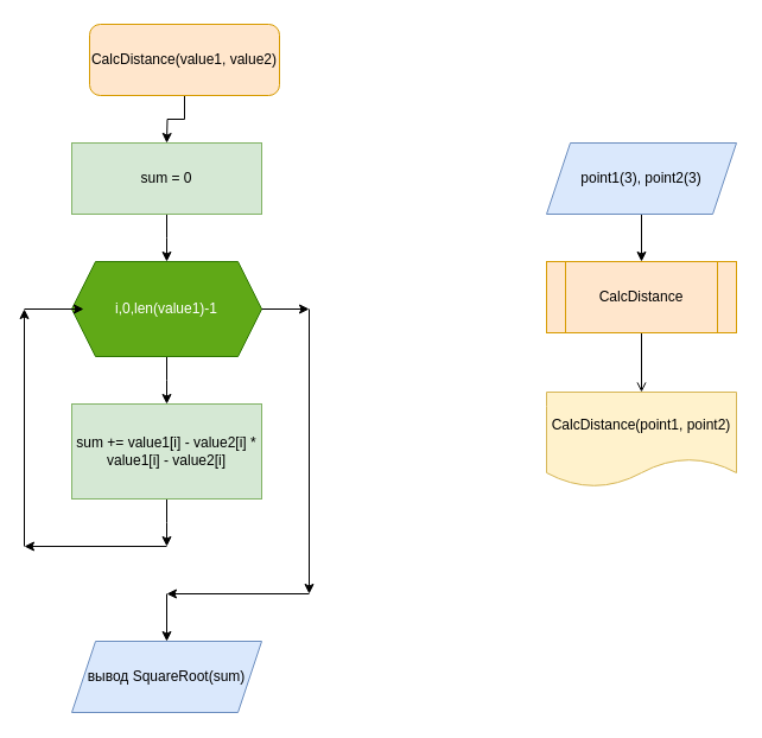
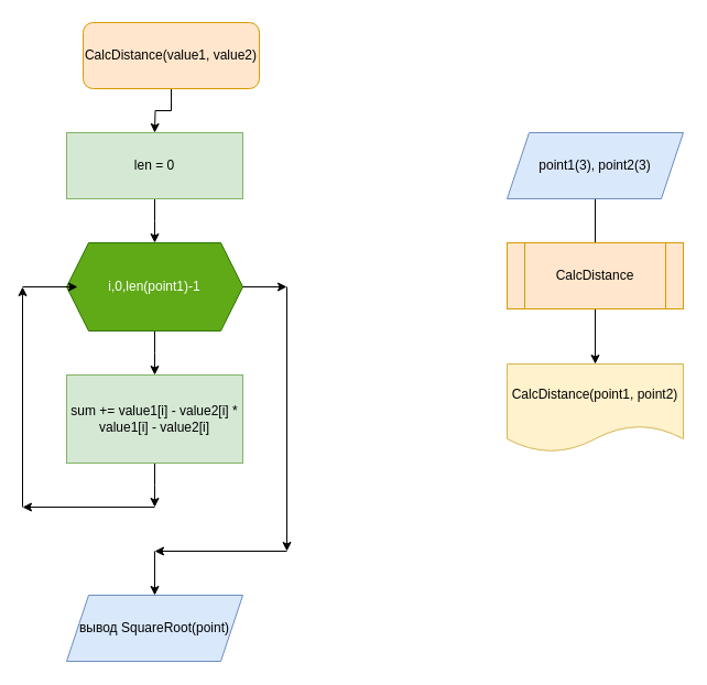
  <mxCell id="0" />
  <mxCell id="1" parent="0" />
- <mxCell id="2" style="edgeStyle=orthogonalEdgeStyle;rounded=0;orthogonalLoop=1;jettySize=auto;html=1;entryX=0.5;entryY=0;entryDx=0;entryDy=0;" parent="1" source="3" target="5" edge="1"><mxGeometry relative="1" as="geometry" /></mxCell>
+ <mxCell id="2" style="edgeStyle=orthogonalEdgeStyle;rounded=0;orthogonalLoop=1;jettySize=auto;html=1;entryX=0.5;entryY=0;entryDx=0;entryDy=0;endArrow=none;" parent="1" source="3" target="5" edge="1"><mxGeometry relative="1" as="geometry" /></mxCell>
  <mxCell id="3" value="point1(3), point2(3)" style="shape=parallelogram;perimeter=parallelogramPerimeter;whiteSpace=wrap;html=1;fixedSize=1;fillColor=#dae8fc;strokeColor=#6c8ebf;" parent="1" vertex="1"><mxGeometry x="460" y="120" width="160" height="60" as="geometry" /></mxCell>
- <mxCell id="4" style="edgeStyle=orthogonalEdgeStyle;rounded=0;orthogonalLoop=1;jettySize=auto;html=1;entryX=0.5;entryY=0;entryDx=0;entryDy=0;endArrow=open;" parent="1" source="5" target="8" edge="1"><mxGeometry relative="1" as="geometry" /></mxCell>
+ <mxCell id="4" style="edgeStyle=orthogonalEdgeStyle;rounded=0;orthogonalLoop=1;jettySize=auto;html=1;entryX=0.5;entryY=0;entryDx=0;entryDy=0;" parent="1" source="5" target="8" edge="1"><mxGeometry relative="1" as="geometry" /></mxCell>
  <mxCell id="5" value="CalcDistance" style="shape=process;whiteSpace=wrap;html=1;backgroundOutline=1;fillColor=#ffe6cc;strokeColor=#d79b00;" parent="1" vertex="1"><mxGeometry x="460" y="220" width="160" height="60" as="geometry" /></mxCell>
  <mxCell id="6" style="edgeStyle=orthogonalEdgeStyle;rounded=0;orthogonalLoop=1;jettySize=auto;html=1;entryX=0.5;entryY=0;entryDx=0;entryDy=0;" parent="1" source="7" edge="1"><mxGeometry relative="1" as="geometry"><mxPoint x="140" y="120" as="targetPoint" /></mxGeometry></mxCell>
  <mxCell id="7" value="CalcDistance(value1, value2)" style="rounded=1;whiteSpace=wrap;html=1;fillColor=#ffe6cc;strokeColor=#d79b00;" parent="1" vertex="1"><mxGeometry x="75" y="20" width="160" height="60" as="geometry" /></mxCell>
  <mxCell id="8" value="CalcDistance(point1, point2)" style="shape=document;whiteSpace=wrap;html=1;boundedLbl=1;fillColor=#fff2cc;strokeColor=#d6b656;" parent="1" vertex="1"><mxGeometry x="460" y="330" width="160" height="80" as="geometry" /></mxCell>
  <mxCell id="9" style="edgeStyle=orthogonalEdgeStyle;rounded=0;orthogonalLoop=1;jettySize=auto;html=1;fontFamily=Helvetica;" parent="1" source="10" edge="1"><mxGeometry relative="1" as="geometry"><mxPoint x="140" y="220" as="targetPoint" /></mxGeometry></mxCell>
- <mxCell id="10" value="sum = 0" style="rounded=0;whiteSpace=wrap;html=1;fillColor=#d5e8d4;strokeColor=#82b366;" parent="1" vertex="1"><mxGeometry x="60" y="120" width="160" height="60" as="geometry" /></mxCell>
+ <mxCell id="10" value="len = 0" style="rounded=0;whiteSpace=wrap;html=1;fillColor=#d5e8d4;strokeColor=#82b366;" parent="1" vertex="1"><mxGeometry x="60" y="120" width="160" height="60" as="geometry" /></mxCell>
  <mxCell id="11" style="edgeStyle=orthogonalEdgeStyle;rounded=0;orthogonalLoop=1;jettySize=auto;html=1;fontFamily=Helvetica;" parent="1" source="12" edge="1"><mxGeometry relative="1" as="geometry"><mxPoint x="140" y="340" as="targetPoint" /></mxGeometry></mxCell>
- <mxCell id="12" value="i,0,len(value1)-1" style="shape=hexagon;perimeter=hexagonPerimeter2;whiteSpace=wrap;html=1;fixedSize=1;fontFamily=Helvetica;fillColor=#60a917;fontColor=#ffffff;strokeColor=#2D7600;" parent="1" vertex="1"><mxGeometry x="60" y="220" width="160" height="80" as="geometry" /></mxCell>
+ <mxCell id="12" value="i,0,len(point1)-1" style="shape=hexagon;perimeter=hexagonPerimeter2;whiteSpace=wrap;html=1;fixedSize=1;fontFamily=Helvetica;fillColor=#60a917;fontColor=#ffffff;strokeColor=#2D7600;" parent="1" vertex="1"><mxGeometry x="60" y="220" width="160" height="80" as="geometry" /></mxCell>
  <mxCell id="13" style="edgeStyle=orthogonalEdgeStyle;rounded=0;orthogonalLoop=1;jettySize=auto;html=1;fontFamily=Helvetica;" parent="1" source="14" edge="1"><mxGeometry relative="1" as="geometry"><mxPoint x="140" y="460" as="targetPoint" /></mxGeometry></mxCell>
  <mxCell id="14" value="sum += value1[i] - value2[i] * value1[i] - value2[i]" style="rounded=0;whiteSpace=wrap;html=1;fontFamily=Helvetica;fillColor=#d5e8d4;strokeColor=#82b366;" parent="1" vertex="1"><mxGeometry x="60" y="340" width="160" height="80" as="geometry" /></mxCell>
  <mxCell id="15" value="" style="endArrow=classic;html=1;rounded=0;fontFamily=Helvetica;" parent="1" edge="1"><mxGeometry width="50" height="50" relative="1" as="geometry"><mxPoint x="140" y="460" as="sourcePoint" /><mxPoint x="20" y="460" as="targetPoint" /></mxGeometry></mxCell>
  <mxCell id="16" value="" style="endArrow=classic;html=1;rounded=0;fontFamily=Helvetica;" parent="1" edge="1"><mxGeometry width="50" height="50" relative="1" as="geometry"><mxPoint x="20" y="460" as="sourcePoint" /><mxPoint x="20" y="260" as="targetPoint" /></mxGeometry></mxCell>
  <mxCell id="17" value="" style="endArrow=classic;html=1;rounded=0;fontFamily=Helvetica;" parent="1" edge="1"><mxGeometry width="50" height="50" relative="1" as="geometry"><mxPoint x="20" y="260" as="sourcePoint" /><mxPoint x="70" y="260" as="targetPoint" /></mxGeometry></mxCell>
  <mxCell id="18" value="" style="endArrow=classic;html=1;rounded=0;fontFamily=Helvetica;exitX=1;exitY=0.5;exitDx=0;exitDy=0;" parent="1" source="12" edge="1"><mxGeometry width="50" height="50" relative="1" as="geometry"><mxPoint x="430" y="380" as="sourcePoint" /><mxPoint x="260" y="260" as="targetPoint" /></mxGeometry></mxCell>
  <mxCell id="19" value="" style="endArrow=classic;html=1;rounded=0;fontFamily=Helvetica;" parent="1" edge="1"><mxGeometry width="50" height="50" relative="1" as="geometry"><mxPoint x="260" y="260" as="sourcePoint" /><mxPoint x="260" y="500" as="targetPoint" /></mxGeometry></mxCell>
  <mxCell id="20" value="" style="endArrow=classic;html=1;rounded=0;fontFamily=Helvetica;" parent="1" edge="1"><mxGeometry width="50" height="50" relative="1" as="geometry"><mxPoint x="260" y="500" as="sourcePoint" /><mxPoint x="140" y="500" as="targetPoint" /></mxGeometry></mxCell>
  <mxCell id="21" value="" style="endArrow=classic;html=1;rounded=0;fontFamily=Helvetica;" parent="1" edge="1"><mxGeometry width="50" height="50" relative="1" as="geometry"><mxPoint x="140" y="500" as="sourcePoint" /><mxPoint x="140" y="540" as="targetPoint" /></mxGeometry></mxCell>
- <mxCell id="22" value="вывод SquareRoot(sum)" style="shape=parallelogram;perimeter=parallelogramPerimeter;whiteSpace=wrap;html=1;fixedSize=1;fontFamily=Helvetica;fillColor=#dae8fc;strokeColor=#6c8ebf;" parent="1" vertex="1"><mxGeometry x="60" y="540" width="160" height="60" as="geometry" /></mxCell>
+ <mxCell id="22" value="вывод SquareRoot(point)" style="shape=parallelogram;perimeter=parallelogramPerimeter;whiteSpace=wrap;html=1;fixedSize=1;fontFamily=Helvetica;fillColor=#dae8fc;strokeColor=#6c8ebf;" parent="1" vertex="1"><mxGeometry x="60" y="540" width="160" height="60" as="geometry" /></mxCell>
